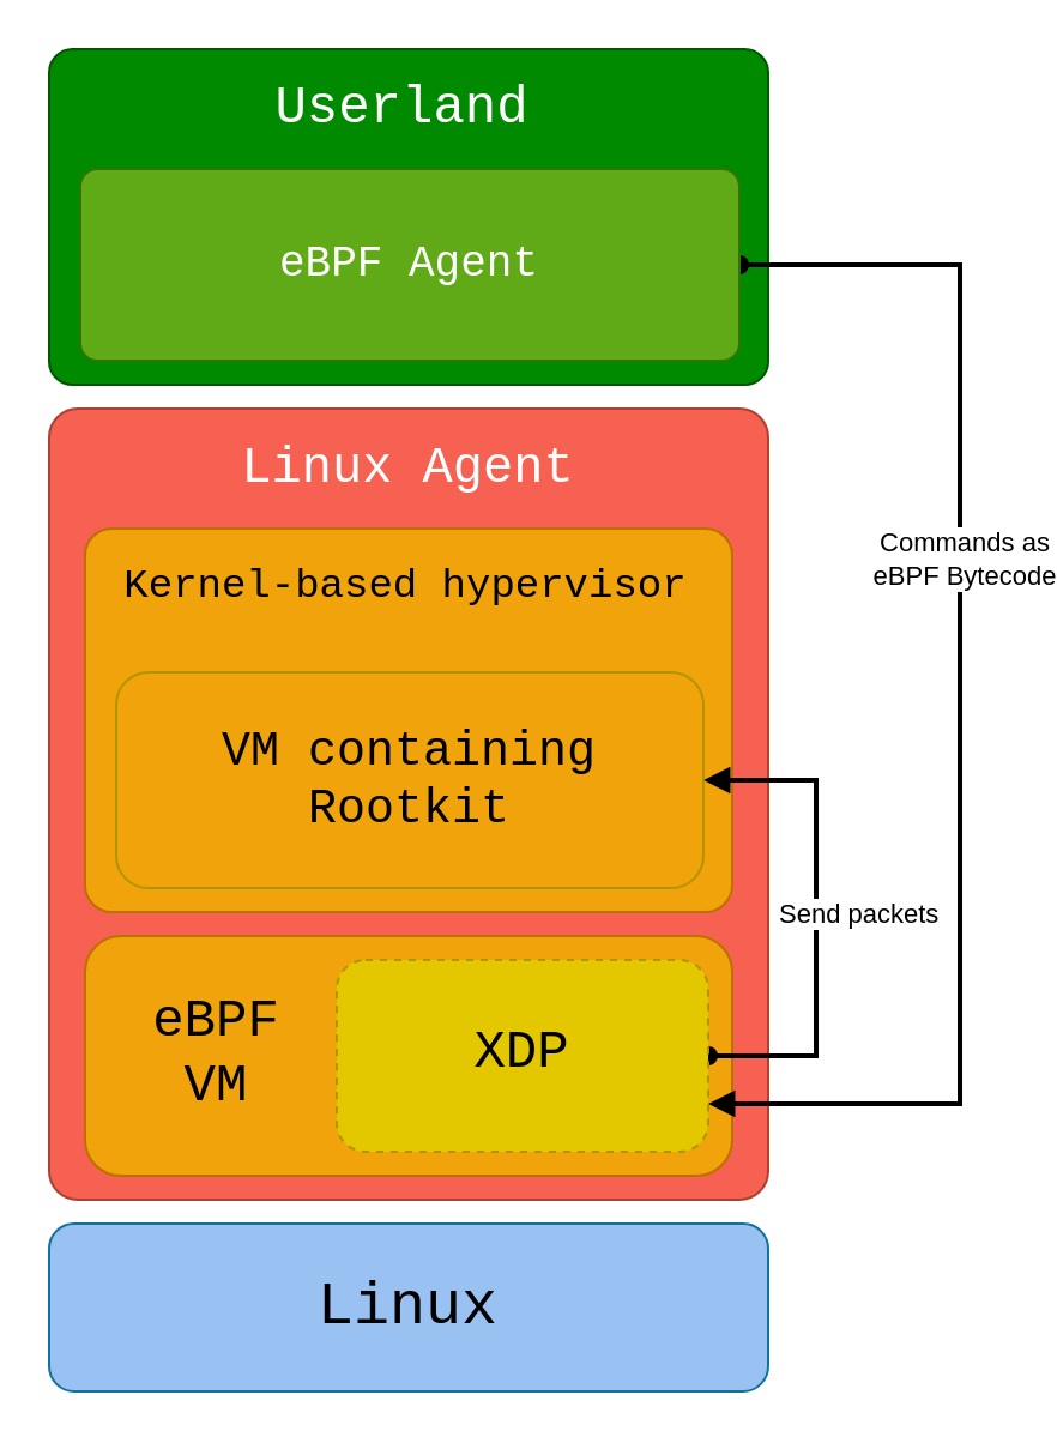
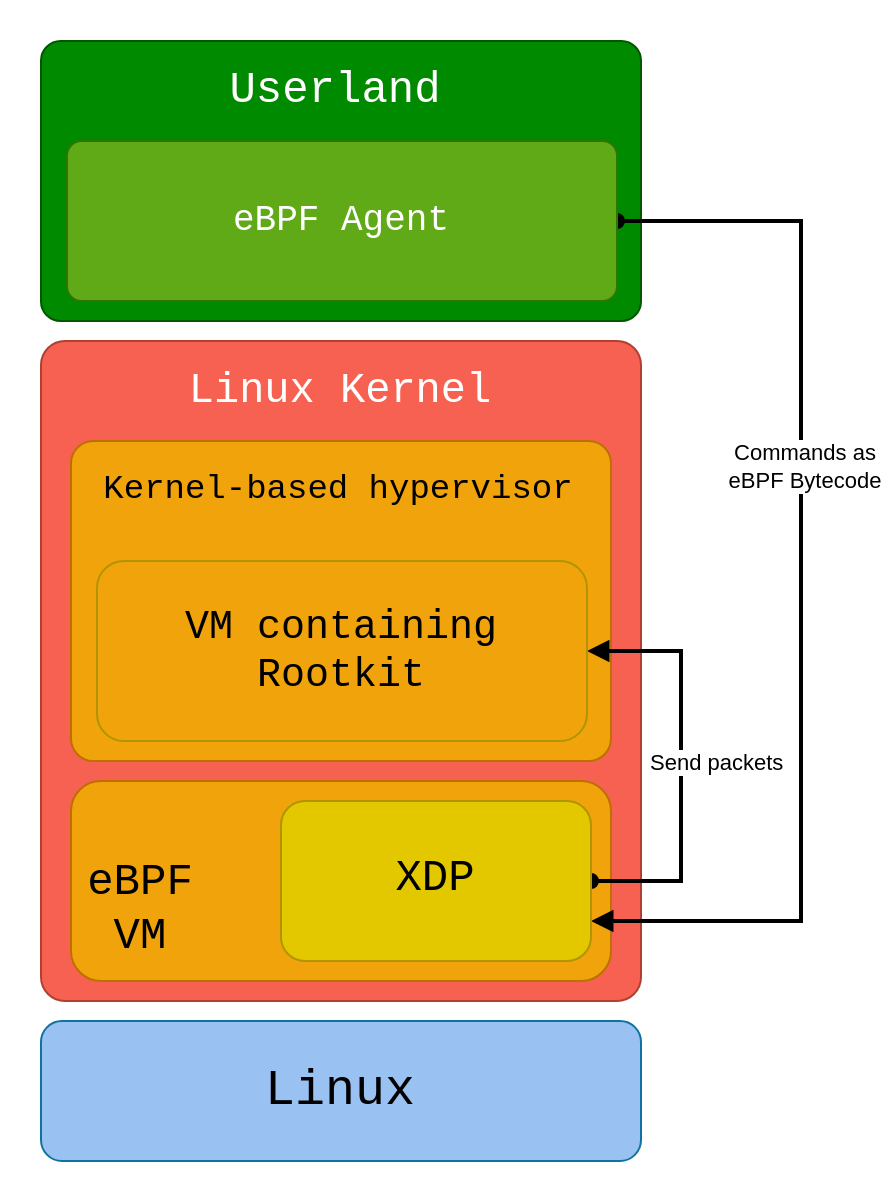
  <mxCell id="0" />
  <mxCell id="1" parent="0" />
  <mxCell id="2" value="&lt;font style=&quot;font-size: 25px;&quot;&gt;Linux&lt;/font&gt;" style="rounded=1;whiteSpace=wrap;html=1;fontFamily=Courier New;fillColor=#99c1f1;strokeColor=#10739e;fontSize=25;" vertex="1" parent="1"><mxGeometry x="20" y="510" width="300" height="70" as="geometry" /></mxCell>
  <mxCell id="3" value="" style="rounded=1;whiteSpace=wrap;html=1;fontFamily=Courier New;fillColor=#f66151;strokeColor=#ae4132;arcSize=4;" vertex="1" parent="1"><mxGeometry x="20" y="170" width="300" height="330" as="geometry" /></mxCell>
  <mxCell id="4" value="" style="rounded=1;whiteSpace=wrap;html=1;fontFamily=Courier New;fillColor=#f0a30a;fontColor=#000000;strokeColor=#BD7000;" vertex="1" parent="1"><mxGeometry x="35" y="390" width="270" height="100" as="geometry" /></mxCell>
- <mxCell id="5" value="eBPF VM" style="text;html=1;align=center;verticalAlign=middle;whiteSpace=wrap;rounded=0;fontFamily=Courier New;fontSize=22;" vertex="1" parent="1"><mxGeometry x="60" y="425" width="60" height="30" as="geometry" /></mxCell>
+ <mxCell id="5" value="eBPF VM" style="text;html=1;align=center;verticalAlign=middle;whiteSpace=wrap;rounded=0;fontFamily=Courier New;fontSize=22;" vertex="1" parent="1"><mxGeometry x="40" y="440" width="60" height="30" as="geometry" /></mxCell>
  <mxCell id="6" value="" style="rounded=1;whiteSpace=wrap;html=1;fontFamily=Courier New;arcSize=7;fillColor=#f0a30a;fontColor=#000000;strokeColor=#BD7000;" vertex="1" parent="1"><mxGeometry x="35" y="220" width="270" height="160" as="geometry" /></mxCell>
  <mxCell id="7" style="edgeStyle=orthogonalEdgeStyle;rounded=0;orthogonalLoop=1;jettySize=auto;html=1;entryX=1;entryY=0.5;entryDx=0;entryDy=0;strokeWidth=2;endArrow=oval;endFill=1;startArrow=block;startFill=1;" edge="1" parent="1" source="10" target="17"><mxGeometry relative="1" as="geometry"><Array as="points"><mxPoint x="340" y="325" /><mxPoint x="340" y="440" /></Array></mxGeometry></mxCell>
  <mxCell id="8" value="&lt;div&gt;Send packets&lt;/div&gt;" style="edgeLabel;html=1;align=left;verticalAlign=middle;resizable=0;points=[];" vertex="1" connectable="0" parent="7"><mxGeometry x="0.391" y="1" relative="1" as="geometry"><mxPoint x="-18" y="-42" as="offset" /></mxGeometry></mxCell>
  <mxCell id="9" value="Kernel-based hypervisor" style="text;html=1;align=center;verticalAlign=middle;whiteSpace=wrap;rounded=0;fontSize=17;fontFamily=Courier New;" vertex="1" parent="1"><mxGeometry x="48" y="230" width="242" height="30" as="geometry" /></mxCell>
  <mxCell id="10" value="VM containing Rootkit" style="rounded=1;whiteSpace=wrap;html=1;fontFamily=Courier New;fontSize=20;fillColor=#f0a30a;fontColor=#000000;strokeColor=#B09500;" vertex="1" parent="1"><mxGeometry x="48" y="280" width="245" height="90" as="geometry" /></mxCell>
- <mxCell id="11" value="&lt;font color=&quot;#ffffff&quot;&gt;Linux Agent&lt;/font&gt;" style="text;html=1;align=center;verticalAlign=middle;whiteSpace=wrap;rounded=0;fontSize=21;fontFamily=Courier New;" vertex="1" parent="1"><mxGeometry x="40" y="180" width="260" height="30" as="geometry" /></mxCell>
+ <mxCell id="11" value="&lt;font color=&quot;#ffffff&quot;&gt;Linux Kernel&lt;/font&gt;" style="text;html=1;align=center;verticalAlign=middle;whiteSpace=wrap;rounded=0;fontSize=21;fontFamily=Courier New;" vertex="1" parent="1"><mxGeometry x="40" y="180" width="260" height="30" as="geometry" /></mxCell>
  <mxCell id="12" value="" style="rounded=1;whiteSpace=wrap;html=1;fontFamily=Courier New;fillColor=#008a00;strokeColor=#005700;arcSize=7;fontColor=#ffffff;" vertex="1" parent="1"><mxGeometry x="20" y="20" width="300" height="140" as="geometry" /></mxCell>
  <mxCell id="13" style="edgeStyle=orthogonalEdgeStyle;rounded=0;orthogonalLoop=1;jettySize=auto;html=1;entryX=1;entryY=0.75;entryDx=0;entryDy=0;startArrow=oval;startFill=1;endArrow=block;endFill=1;strokeWidth=2;" edge="1" parent="1" source="15" target="17"><mxGeometry relative="1" as="geometry"><Array as="points"><mxPoint x="400" y="110" /><mxPoint x="400" y="460" /></Array></mxGeometry></mxCell>
  <mxCell id="14" value="Commands as&lt;br&gt;eBPF Bytecode" style="edgeLabel;html=1;align=center;verticalAlign=middle;resizable=0;points=[];" vertex="1" connectable="0" parent="13"><mxGeometry x="-0.219" y="1" relative="1" as="geometry"><mxPoint as="offset" /></mxGeometry></mxCell>
  <mxCell id="15" value="eBPF Agent" style="rounded=1;whiteSpace=wrap;html=1;fontFamily=Courier New;fillColor=#60a917;strokeColor=#2D7600;arcSize=9;fontColor=#ffffff;fontSize=18;" vertex="1" parent="1"><mxGeometry x="33" y="70" width="275" height="80" as="geometry" /></mxCell>
  <mxCell id="16" value="Userland" style="text;html=1;align=center;verticalAlign=middle;whiteSpace=wrap;rounded=0;fontColor=#ffffff;fontSize=22;fontFamily=Courier New;" vertex="1" parent="1"><mxGeometry x="35" y="31" width="265" height="30" as="geometry" /></mxCell>
- <mxCell id="17" value="&lt;font style=&quot;font-size: 22px;&quot;&gt;XDP&lt;/font&gt;" style="rounded=1;whiteSpace=wrap;html=1;fontFamily=Courier New;fontSize=22;fillColor=#e3c800;fontColor=#000000;strokeColor=#B09500;dashed=1;" vertex="1" parent="1"><mxGeometry x="140" y="400" width="155" height="80" as="geometry" /></mxCell>
+ <mxCell id="17" value="&lt;font style=&quot;font-size: 22px;&quot;&gt;XDP&lt;/font&gt;" style="rounded=1;whiteSpace=wrap;html=1;fontFamily=Courier New;fontSize=22;fillColor=#e3c800;fontColor=#000000;strokeColor=#B09500;" vertex="1" parent="1"><mxGeometry x="140" y="400" width="155" height="80" as="geometry" /></mxCell>
